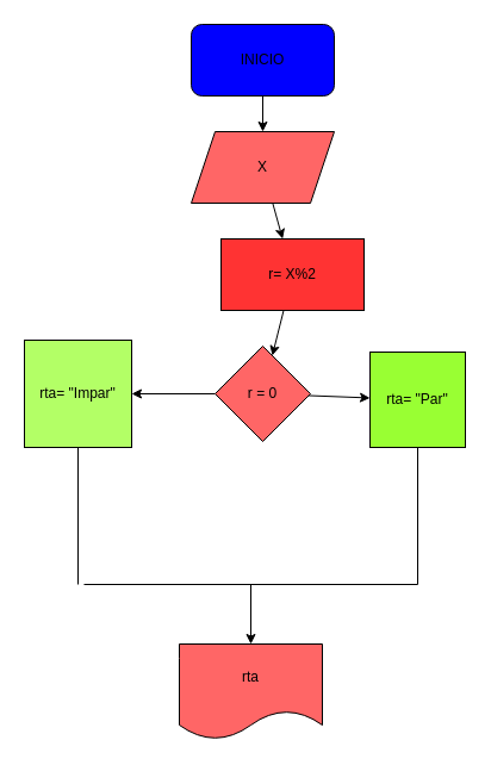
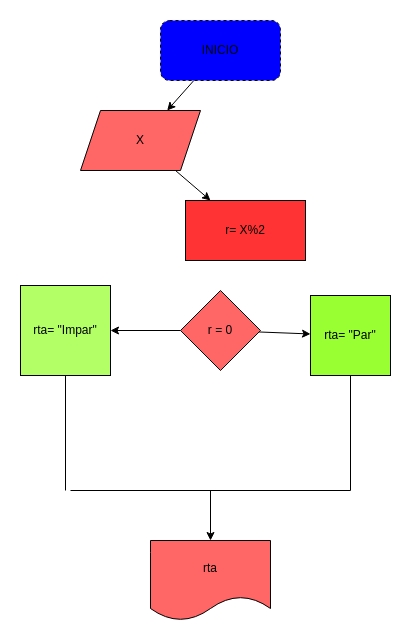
  <mxCell id="0" />
  <mxCell id="1" parent="0" />
  <mxCell id="2" value="" style="edgeStyle=none;html=1;" edge="1" parent="1" source="3" target="5"><mxGeometry relative="1" as="geometry" /></mxCell>
- <mxCell id="3" value="INICIO" style="rounded=1;whiteSpace=wrap;html=1;fillColor=#0000FF;" vertex="1" parent="1"><mxGeometry x="160" width="120" height="60" as="geometry" y="20" /></mxCell>
+ <mxCell id="3" value="INICIO" style="rounded=1;whiteSpace=wrap;html=1;fillColor=#0000FF;dashed=1;" vertex="1" parent="1"><mxGeometry x="160" width="120" height="60" as="geometry" y="20" /></mxCell>
  <mxCell id="4" value="" style="edgeStyle=none;html=1;" edge="1" parent="1" source="5" target="7"><mxGeometry relative="1" as="geometry" /></mxCell>
- <mxCell id="5" value="X" style="shape=parallelogram;perimeter=parallelogramPerimeter;whiteSpace=wrap;html=1;fixedSize=1;fillColor=#FF6666;" vertex="1" parent="1"><mxGeometry x="160" y="110" width="120" height="60" as="geometry" /></mxCell>
- <mxCell id="6" value="" style="edgeStyle=none;html=1;" edge="1" parent="1" source="7" target="10"><mxGeometry relative="1" as="geometry" /></mxCell>
+ <mxCell id="5" value="X" style="shape=parallelogram;perimeter=parallelogramPerimeter;whiteSpace=wrap;html=1;fixedSize=1;fillColor=#FF6666;" vertex="1" parent="1"><mxGeometry x="80" y="110" width="120" height="60" as="geometry" /></mxCell>
  <mxCell id="7" value="r= X%2" style="rounded=0;whiteSpace=wrap;html=1;fillColor=#FF3333;" vertex="1" parent="1"><mxGeometry x="185" y="200" width="120" height="60" as="geometry" /></mxCell>
  <mxCell id="8" value="" style="edgeStyle=none;html=1;" edge="1" parent="1" source="10" target="11"><mxGeometry relative="1" as="geometry" /></mxCell>
  <mxCell id="9" value="" style="edgeStyle=none;html=1;" edge="1" parent="1" source="10" target="12"><mxGeometry relative="1" as="geometry" /></mxCell>
  <mxCell id="10" value="r = 0" style="rhombus;whiteSpace=wrap;html=1;fillColor=#ff6666;" vertex="1" parent="1"><mxGeometry x="180" y="290" width="80" height="80" as="geometry" /></mxCell>
  <mxCell id="11" value="rta= &quot;Impar&quot;" style="whiteSpace=wrap;html=1;aspect=fixed;fillColor=#B3FF66;" vertex="1" parent="1"><mxGeometry x="20" y="285" width="90" height="90" as="geometry" /></mxCell>
  <mxCell id="12" value="rta= &quot;Par&quot;" style="whiteSpace=wrap;html=1;aspect=fixed;fillColor=#99FF33;" vertex="1" parent="1"><mxGeometry x="310" y="295" width="80" height="80" as="geometry" /></mxCell>
  <mxCell id="13" value="" style="endArrow=none;html=1;entryX=0.5;entryY=1;entryDx=0;entryDy=0;" edge="1" parent="1" target="11"><mxGeometry width="50" height="50" relative="1" as="geometry"><mxPoint x="65" y="490" as="sourcePoint" /><mxPoint x="100" y="390" as="targetPoint" /></mxGeometry></mxCell>
  <mxCell id="14" value="" style="endArrow=none;html=1;entryX=0.5;entryY=1;entryDx=0;entryDy=0;" edge="1" parent="1" target="12"><mxGeometry width="50" height="50" relative="1" as="geometry"><mxPoint x="350" y="490" as="sourcePoint" /><mxPoint x="320" y="460" as="targetPoint" /></mxGeometry></mxCell>
  <mxCell id="15" value="" style="endArrow=none;html=1;" edge="1" parent="1"><mxGeometry width="50" height="50" relative="1" as="geometry"><mxPoint x="70" y="490" as="sourcePoint" /><mxPoint x="350" y="490" as="targetPoint" /></mxGeometry></mxCell>
  <mxCell id="16" value="" style="endArrow=classic;html=1;" edge="1" parent="1"><mxGeometry width="50" height="50" relative="1" as="geometry"><mxPoint x="210" y="490" as="sourcePoint" /><mxPoint x="210" y="540" as="targetPoint" /></mxGeometry></mxCell>
  <mxCell id="17" value="rta" style="shape=document;whiteSpace=wrap;html=1;boundedLbl=1;fillColor=#FF6666;" vertex="1" parent="1"><mxGeometry x="150" y="540" width="120" height="80" as="geometry" /></mxCell>
